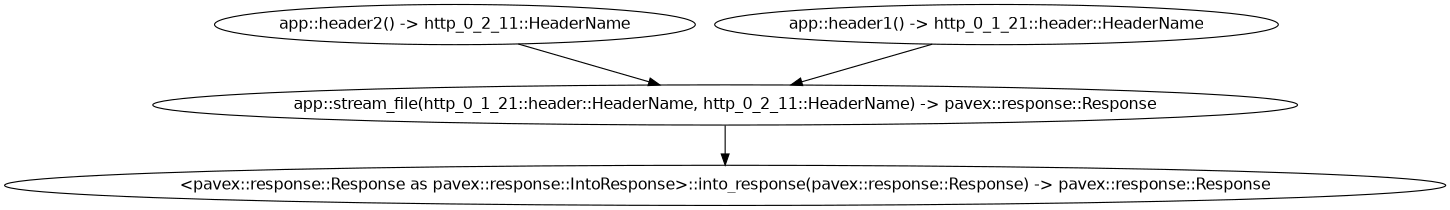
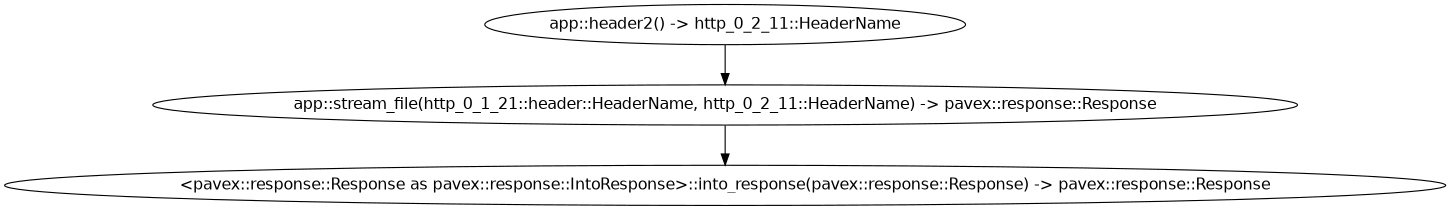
  digraph {
    fontname="DejaVu Sans"
    node [fontname="DejaVu Sans"]
    edge [fontname="DejaVu Sans"]
    n1 [label="app::stream_file(http_0_1_21::header::HeaderName, http_0_2_11::HeaderName) -> pavex::response::Response"]
    n2 [label="<pavex::response::Response as pavex::response::IntoResponse>::into_response(pavex::response::Response) -> pavex::response::Response"]
    n3 [label="app::header2() -> http_0_2_11::HeaderName"]
-   n4 [label="app::header1() -> http_0_1_21::header::HeaderName"]
    n1 -> n2
    n3 -> n1
-   n4 -> n1
  }
